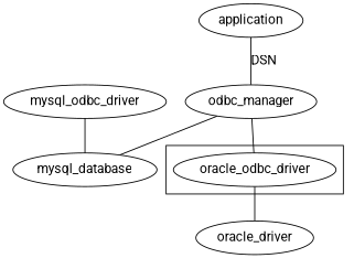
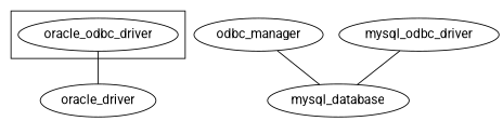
  digraph {
    fontname=Roboto
    node [fontname=Roboto]
    edge [dir=none fontname=Roboto]
    oracle_odbc_driver
    n2 [label=oracle_driver]
-   application
    odbc_manager
    mysql_database
    mysql_odbc_driver
    subgraph cluster_1 {
      oracle_odbc_driver
    }
    oracle_odbc_driver -> n2
-   application -> odbc_manager [label=DSN]
-   odbc_manager -> oracle_odbc_driver
    odbc_manager -> mysql_database
    mysql_odbc_driver -> mysql_database
  }
